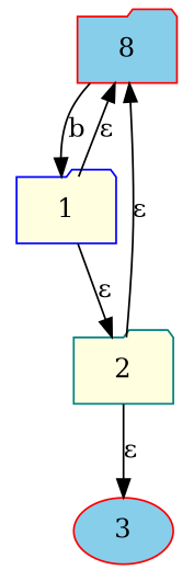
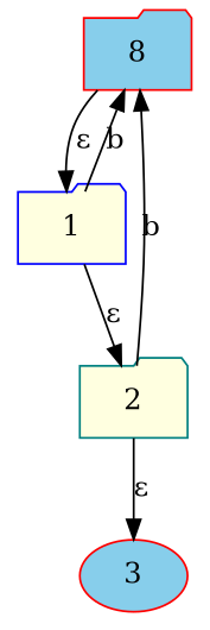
  digraph {
    rankdir=TB
    node [color=red fillcolor=skyblue shape=folder style=filled]
    n1 [label=8]
    1 [color=blue fillcolor=lightyellow]
    2 [color=teal fillcolor=lightyellow]
    3 [shape=ellipse]
-   n1 -> 1 [label=b]
-   1 -> n1 [label="ε"]
+   n1 -> 1 [label="ε"]
+   1 -> n1 [label=b]
    1 -> 2 [label="ε"]
-   2 -> n1 [label="ε"]
+   2 -> n1 [label=b]
    2 -> 3 [label="ε"]
  }
